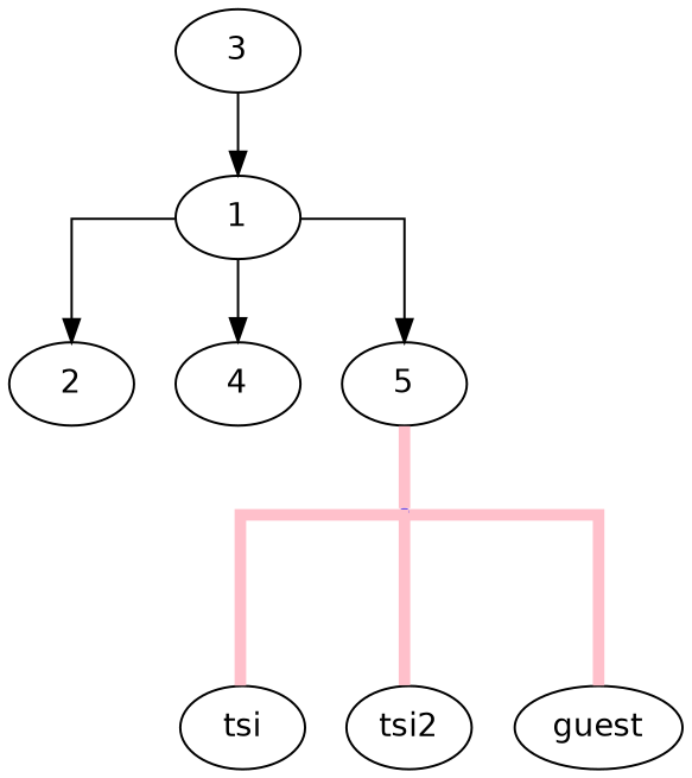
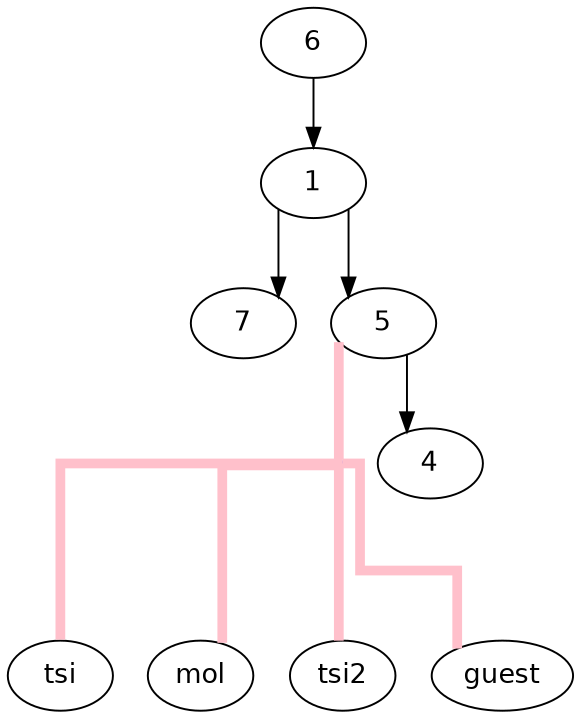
  digraph {
    concentrate=true
    fontname="DejaVu Sans"
    splines=ortho
    node [fontname="DejaVu Sans"]
    edge [color=pink dir=none fontname="DejaVu Sans" penwidth=5]
    root [color=blue shape=point]
    n2 [label=tsi]
+   mol
    tsi2
    guest
    1
-   2
+   2 [label=7]
    4
    5
-   3
+   3 [label=6]
    subgraph sub_1 {
      root
      n2
+     mol
      tsi2
      guest
    }
    root -> n2 [concentrate=true minlen=2 tailport=e]
+   root -> mol [concentrate=true minlen=2 tailport=e]
    root -> tsi2 [concentrate=true minlen=2 tailport=e]
    root -> guest [concentrate=true minlen=2 tailport=e]
    1 -> 2 [color="" dir="" penwidth=""]
-   1 -> 4 [color="" dir="" penwidth=""]
+   5 -> 4 [color="" dir="" penwidth=""]
    1 -> 5 [color="" dir="" penwidth=""]
    5 -> root
    3 -> 1 [color="" dir="" penwidth=""]
  }
